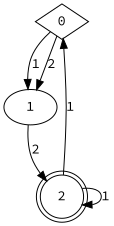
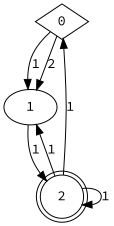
  digraph {
    fontname="Source Code Pro"
    node [fontname="Source Code Pro"]
    edge [fontname="Source Code Pro"]
    0 [shape=diamond]
    1
    2 [shape=doublecircle]
    0 -> 1 [label=1]
    0 -> 1 [label=2]
-   1 -> 2 [label=2]
+   1 -> 2 [label=1]
    2 -> 0 [label=1]
+   2 -> 1 [label=1]
    2 -> 2 [label=1]
  }
